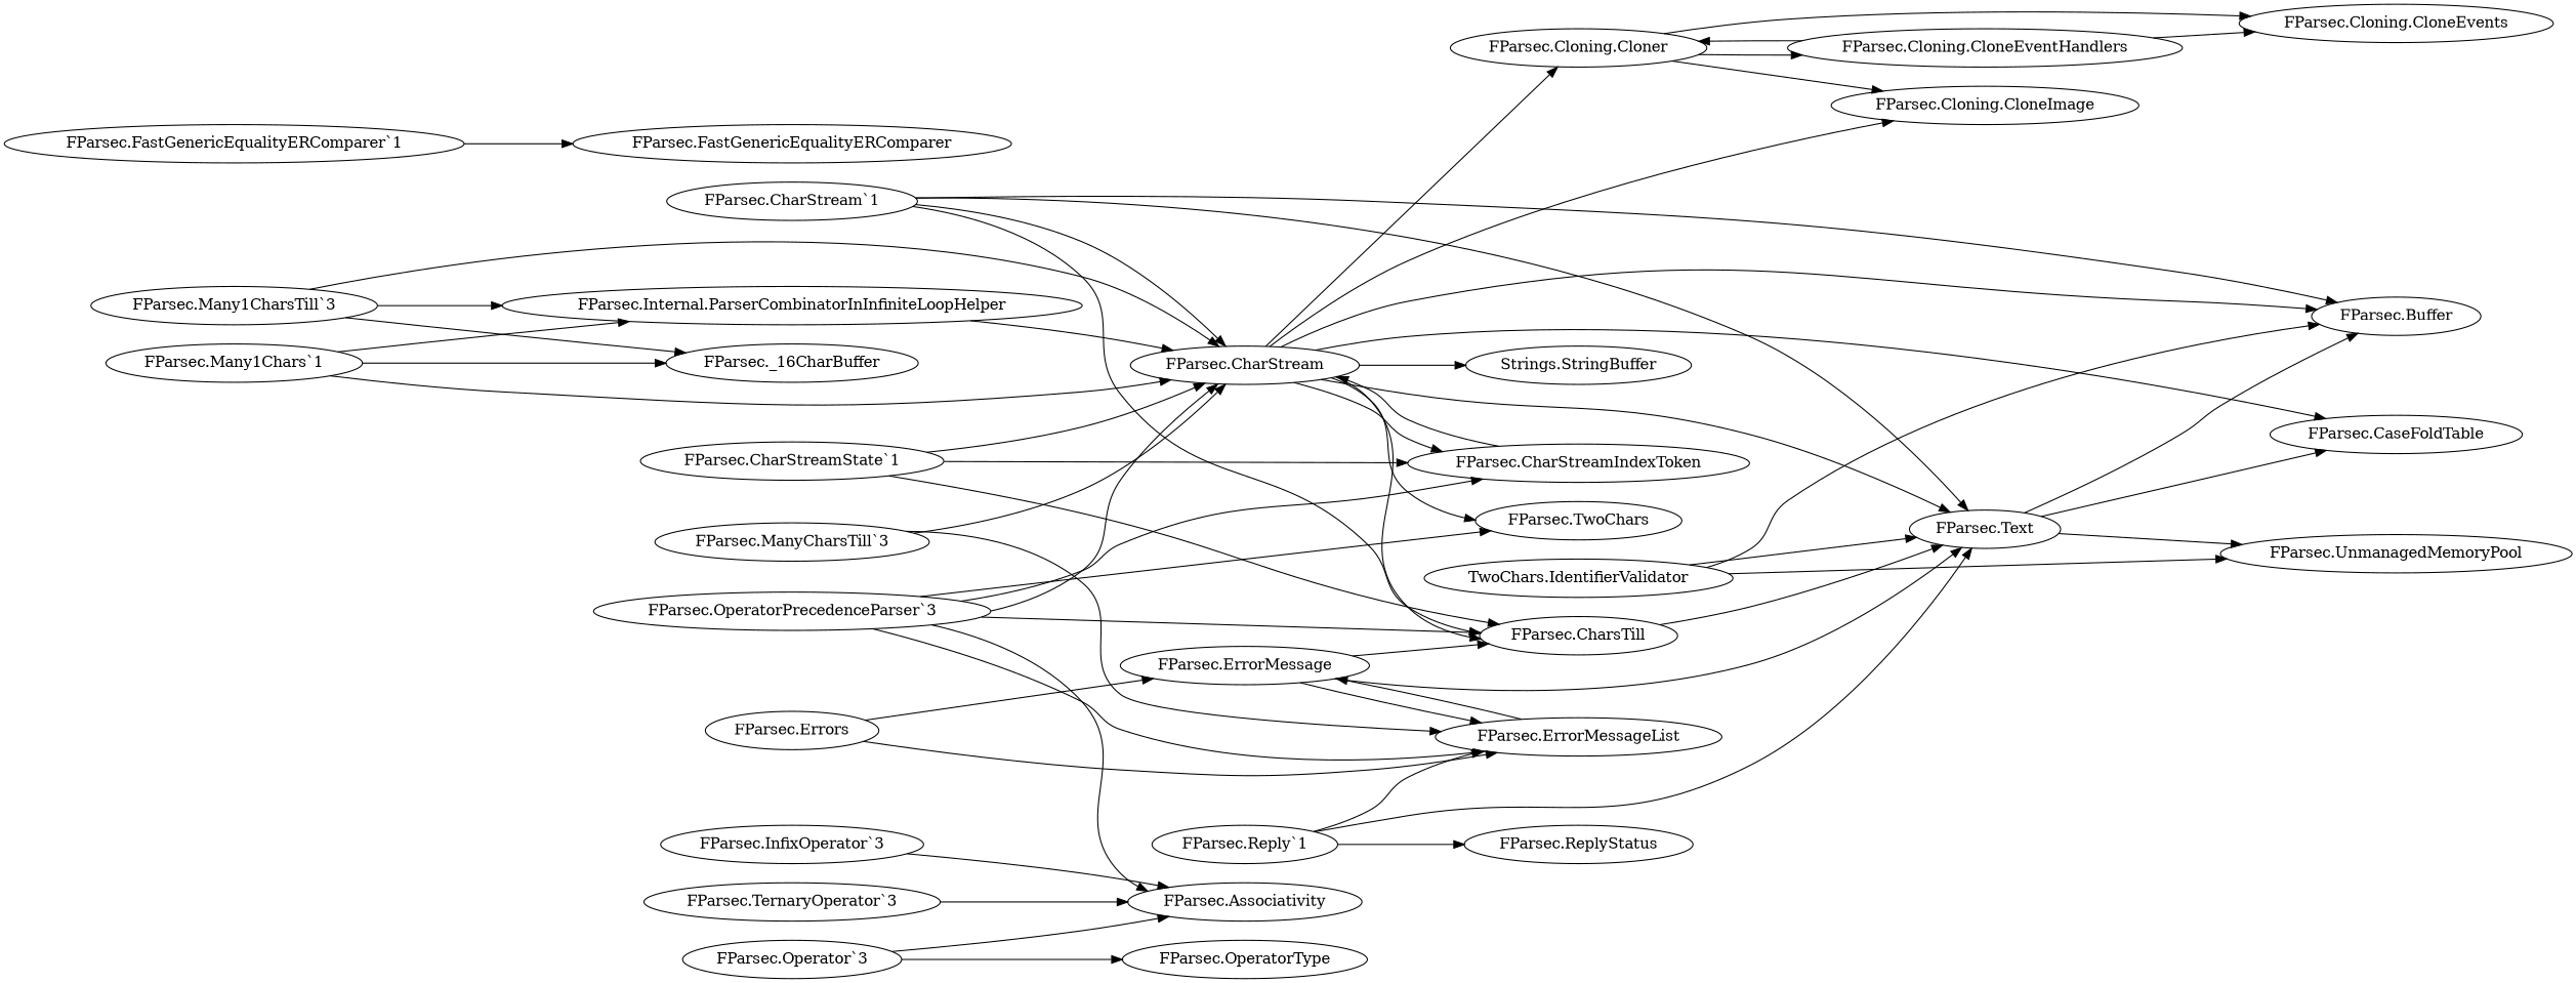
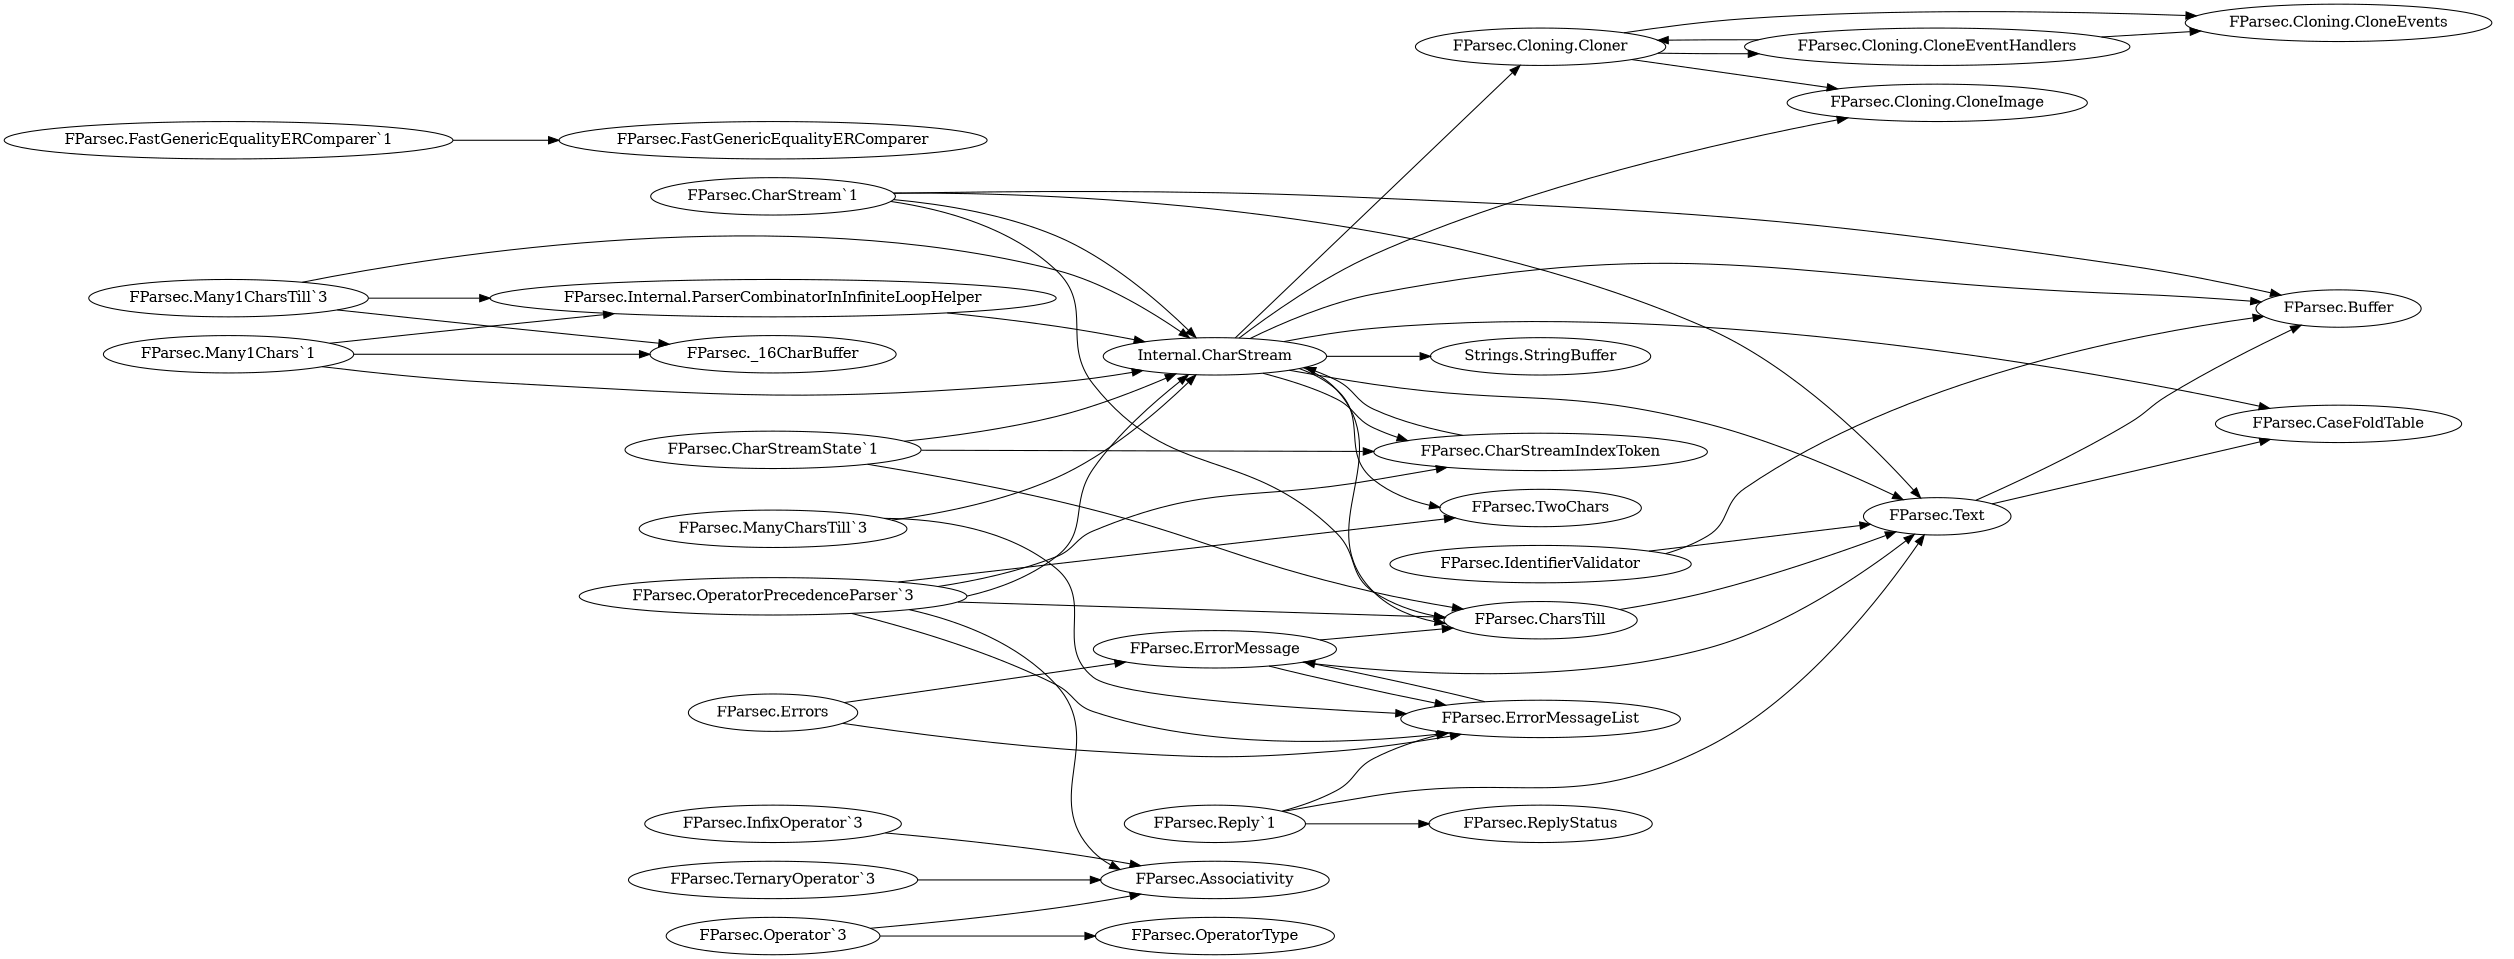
  digraph {
    fontsize=10
    rankdir=LR
    "FParsec.Buffer"
    "FParsec.CaseFoldTable"
    "FParsec.CharStreamIndexToken"
    "FParsec.Cloning.CloneImage"
    "FParsec.Cloning.Cloner"
    n6 [label="FParsec.CharsTill"]
    n7 [label="Strings.StringBuffer"]
    "FParsec.Text"
    "FParsec.TwoChars"
-   "FParsec.CharStream"
+   "FParsec.CharStream" [label="Internal.CharStream"]
    "FParsec.Cloning.CloneEvents"
    "FParsec.Cloning.CloneEventHandlers"
    "FParsec.ErrorMessageList"
    "FParsec.ErrorMessage"
    "FParsec.FastGenericEqualityERComparer"
-   "FParsec.UnmanagedMemoryPool"
    "FParsec.Associativity"
    "FParsec.Internal.ParserCombinatorInInfiniteLoopHelper"
    "FParsec._16CharBuffer"
    "FParsec.Errors"
    "FParsec.OperatorType"
    "FParsec.ReplyStatus"
    "FParsec.CharStreamState`1"
    "FParsec.CharStream`1"
    "FParsec.FastGenericEqualityERComparer`1"
-   "FParsec.IdentifierValidator" [label="TwoChars.IdentifierValidator"]
+   "FParsec.IdentifierValidator"
    "FParsec.InfixOperator`3"
    "FParsec.Many1CharsTill`3"
    "FParsec.Many1Chars`1"
    "FParsec.ManyCharsTill`3"
    "FParsec.OperatorPrecedenceParser`3"
    "FParsec.Operator`3"
    "FParsec.Reply`1"
    "FParsec.TernaryOperator`3"
    subgraph sub_1 {
      rank=none
      "FParsec.Buffer"
      "FParsec.CaseFoldTable"
      "FParsec.CharStreamIndexToken"
      "FParsec.Cloning.CloneImage"
      "FParsec.Cloning.Cloner"
      n6
      n7
      "FParsec.Text"
      "FParsec.TwoChars"
    }
    subgraph sub_2 {
      rank=none
      "FParsec.CharStream"
    }
    subgraph sub_3 {
      rank=none
      "FParsec.CharStreamIndexToken"
      n6
      "FParsec.CharStream"
    }
    subgraph sub_4 {
      rank=none
      "FParsec.Buffer"
      n6
      "FParsec.Text"
      "FParsec.CharStream"
    }
    subgraph sub_5 {
      rank=none
      "FParsec.Cloning.Cloner"
      "FParsec.Cloning.CloneEvents"
    }
    subgraph sub_6 {
      rank=none
      "FParsec.Cloning.CloneImage"
      "FParsec.Cloning.CloneEvents"
      "FParsec.Cloning.CloneEventHandlers"
    }
    subgraph sub_7 {
      rank=none
      n6
      "FParsec.Text"
      "FParsec.ErrorMessageList"
    }
    subgraph sub_8 {
      rank=none
      "FParsec.ErrorMessage"
    }
    subgraph sub_9 {
      rank=none
      "FParsec.ErrorMessageList"
      "FParsec.ErrorMessage"
    }
    subgraph sub_10 {
      rank=none
      "FParsec.FastGenericEqualityERComparer"
    }
    subgraph sub_11 {
      rank=none
      "FParsec.Buffer"
      "FParsec.Text"
-     "FParsec.UnmanagedMemoryPool"
    }
    subgraph sub_12 {
      rank=none
      "FParsec.Associativity"
    }
    subgraph sub_13 {
      rank=none
      "FParsec.CharStream"
    }
    subgraph sub_14 {
      rank=none
      "FParsec.CharStream"
      "FParsec.Internal.ParserCombinatorInInfiniteLoopHelper"
      "FParsec._16CharBuffer"
    }
    subgraph sub_15 {
      rank=none
      "FParsec.CharStream"
      "FParsec.Internal.ParserCombinatorInInfiniteLoopHelper"
      "FParsec._16CharBuffer"
    }
    subgraph sub_16 {
      rank=none
      "FParsec.CharStream"
      "FParsec.ErrorMessageList"
    }
    subgraph sub_17 {
      rank=none
      "FParsec.CharStream"
    }
    subgraph sub_18 {
      rank=none
      "FParsec.CharStreamIndexToken"
      n6
      "FParsec.TwoChars"
      "FParsec.CharStream"
      "FParsec.ErrorMessageList"
      "FParsec.Associativity"
      "FParsec.Errors"
    }
    subgraph sub_19 {
      rank=none
      "FParsec.Associativity"
      "FParsec.OperatorType"
    }
    subgraph sub_20 {
      rank=none
      "FParsec.Text"
    }
    subgraph sub_21 {
      rank=none
      "FParsec.Text"
      "FParsec.ErrorMessageList"
      "FParsec.ReplyStatus"
    }
    subgraph sub_22 {
      rank=none
      n6
      "FParsec.Text"
    }
    subgraph sub_23 {
      rank=none
      "FParsec.Associativity"
    }
    subgraph sub_24 {
      rank=none
      "FParsec.Buffer"
      "FParsec.CaseFoldTable"
-     "FParsec.UnmanagedMemoryPool"
    }
    "FParsec.CharStreamIndexToken" -> "FParsec.CharStream"
    "FParsec.Cloning.Cloner" -> "FParsec.Cloning.CloneImage"
    "FParsec.Cloning.Cloner" -> "FParsec.Cloning.CloneEvents"
    "FParsec.Cloning.Cloner" -> "FParsec.Cloning.CloneEventHandlers"
    n6 -> "FParsec.Text"
    "FParsec.Text" -> "FParsec.Buffer"
    "FParsec.Text" -> "FParsec.CaseFoldTable"
-   "FParsec.Text" -> "FParsec.UnmanagedMemoryPool"
    "FParsec.CharStream" -> "FParsec.Buffer"
    "FParsec.CharStream" -> "FParsec.CaseFoldTable"
    "FParsec.CharStream" -> "FParsec.CharStreamIndexToken"
    "FParsec.CharStream" -> "FParsec.Cloning.CloneImage"
    "FParsec.CharStream" -> "FParsec.Cloning.Cloner"
    "FParsec.CharStream" -> n6
    "FParsec.CharStream" -> n7
    "FParsec.CharStream" -> "FParsec.Text"
    "FParsec.CharStream" -> "FParsec.TwoChars"
    "FParsec.Cloning.CloneEventHandlers" -> "FParsec.Cloning.Cloner"
    "FParsec.Cloning.CloneEventHandlers" -> "FParsec.Cloning.CloneEvents"
    "FParsec.ErrorMessageList" -> "FParsec.ErrorMessage"
    "FParsec.ErrorMessage" -> n6
    "FParsec.ErrorMessage" -> "FParsec.Text"
    "FParsec.ErrorMessage" -> "FParsec.ErrorMessageList"
    "FParsec.Internal.ParserCombinatorInInfiniteLoopHelper" -> "FParsec.CharStream"
    "FParsec.Errors" -> "FParsec.ErrorMessageList"
    "FParsec.Errors" -> "FParsec.ErrorMessage"
    "FParsec.CharStreamState`1" -> "FParsec.CharStreamIndexToken"
    "FParsec.CharStreamState`1" -> n6
    "FParsec.CharStreamState`1" -> "FParsec.CharStream"
    "FParsec.CharStream`1" -> "FParsec.Buffer"
    "FParsec.CharStream`1" -> n6
    "FParsec.CharStream`1" -> "FParsec.Text"
    "FParsec.CharStream`1" -> "FParsec.CharStream"
    "FParsec.FastGenericEqualityERComparer`1" -> "FParsec.FastGenericEqualityERComparer"
    "FParsec.IdentifierValidator" -> "FParsec.Buffer"
    "FParsec.IdentifierValidator" -> "FParsec.Text"
-   "FParsec.IdentifierValidator" -> "FParsec.UnmanagedMemoryPool"
    "FParsec.InfixOperator`3" -> "FParsec.Associativity"
    "FParsec.Many1CharsTill`3" -> "FParsec.CharStream"
    "FParsec.Many1CharsTill`3" -> "FParsec.Internal.ParserCombinatorInInfiniteLoopHelper"
    "FParsec.Many1CharsTill`3" -> "FParsec._16CharBuffer"
    "FParsec.Many1Chars`1" -> "FParsec.CharStream"
    "FParsec.Many1Chars`1" -> "FParsec.Internal.ParserCombinatorInInfiniteLoopHelper"
    "FParsec.Many1Chars`1" -> "FParsec._16CharBuffer"
    "FParsec.ManyCharsTill`3" -> "FParsec.CharStream"
    "FParsec.ManyCharsTill`3" -> "FParsec.ErrorMessageList"
    "FParsec.OperatorPrecedenceParser`3" -> "FParsec.CharStreamIndexToken"
    "FParsec.OperatorPrecedenceParser`3" -> n6
    "FParsec.OperatorPrecedenceParser`3" -> "FParsec.TwoChars"
    "FParsec.OperatorPrecedenceParser`3" -> "FParsec.CharStream"
    "FParsec.OperatorPrecedenceParser`3" -> "FParsec.ErrorMessageList"
    "FParsec.OperatorPrecedenceParser`3" -> "FParsec.Associativity"
    "FParsec.Operator`3" -> "FParsec.Associativity"
    "FParsec.Operator`3" -> "FParsec.OperatorType"
    "FParsec.Reply`1" -> "FParsec.Text"
    "FParsec.Reply`1" -> "FParsec.ErrorMessageList"
    "FParsec.Reply`1" -> "FParsec.ReplyStatus"
    "FParsec.TernaryOperator`3" -> "FParsec.Associativity"
  }
